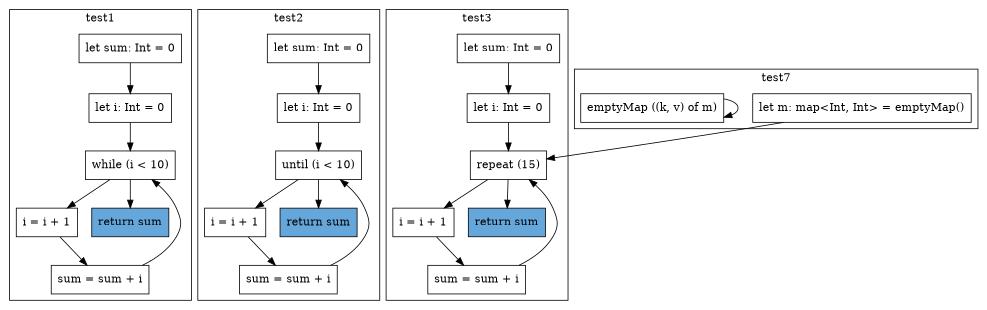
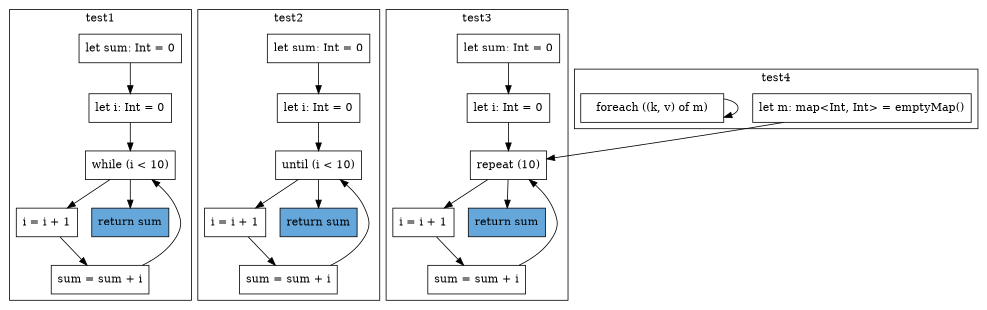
  digraph {
    node [shape=box]
    n1 [label="let sum: Int = 0"]
    n2 [label="let i: Int = 0"]
    n3 [label="while (i < 10)"]
    n4 [label="i = i + 1"]
    n5 [fillcolor="#66A7DB" label="return sum" style=filled]
    n6 [label="sum = sum + i"]
    n7 [label="let sum: Int = 0"]
    n8 [label="let i: Int = 0"]
    n9 [label="until (i < 10)"]
    n10 [label="i = i + 1"]
    n11 [fillcolor="#66A7DB" label="return sum" style=filled]
    n12 [label="sum = sum + i"]
    n13 [label="let sum: Int = 0"]
    n14 [label="let i: Int = 0"]
-   n15 [label="repeat (15)"]
+   n15 [label="repeat (10)"]
    n16 [label="i = i + 1"]
    n17 [fillcolor="#66A7DB" label="return sum" style=filled]
    n18 [label="sum = sum + i"]
    n19 [label="let m: map<Int, Int> = emptyMap()"]
-   n20 [label="emptyMap ((k, v) of m)"]
+   n20 [label="foreach ((k, v) of m)"]
    subgraph cluster_1 {
      label=test1
      n1
      n2
      n3
      n4
      n5
      n6
    }
    subgraph cluster_2 {
      label=test2
      n7
      n8
      n9
      n10
      n11
      n12
    }
    subgraph cluster_3 {
      label=test3
      n13
      n14
      n15
      n16
      n17
      n18
    }
    subgraph cluster_4 {
-     label=test7
+     label=test4
      n19
      n20
    }
    n1 -> n2
    n2 -> n3
    n3 -> n4
    n3 -> n5
    n4 -> n6
    n6 -> n3
    n7 -> n8
    n8 -> n9
    n9 -> n10
    n9 -> n11
    n10 -> n12
    n12 -> n9
    n13 -> n14
    n14 -> n15
    n15 -> n16
    n15 -> n17
    n16 -> n18
    n18 -> n15
    n19 -> n15
    n20 -> n20
  }
